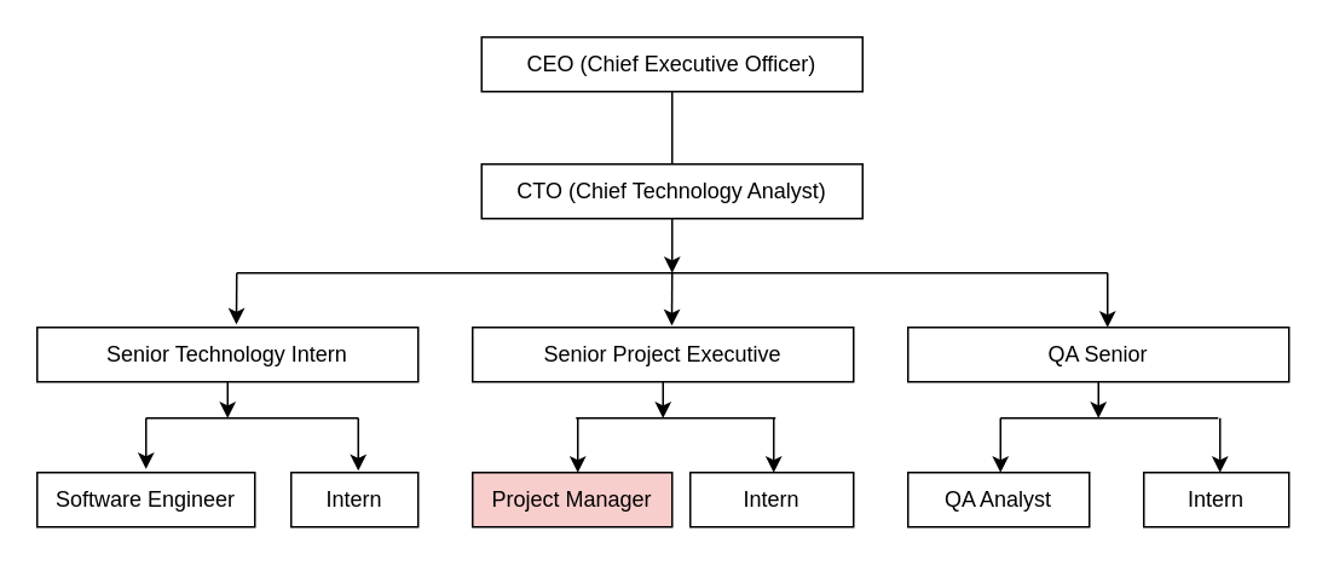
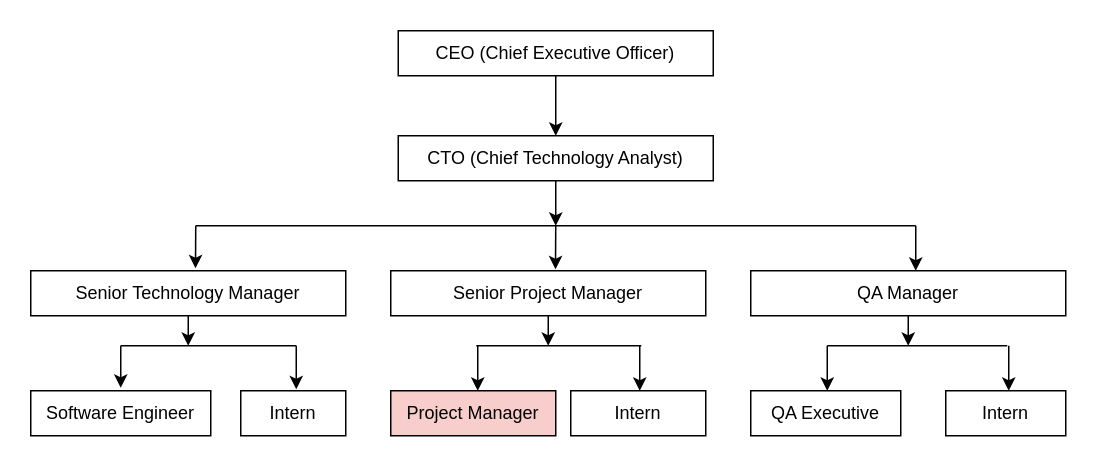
  <mxCell id="0" />
  <mxCell id="1" parent="0" />
- <mxCell id="2" style="edgeStyle=none;html=1;endArrow=none;" edge="1" parent="1" source="3" target="5"><mxGeometry relative="1" as="geometry" /></mxCell>
+ <mxCell id="2" style="edgeStyle=none;html=1;" edge="1" parent="1" source="3" target="5"><mxGeometry relative="1" as="geometry" /></mxCell>
  <mxCell id="3" value="CEO (Chief Executive Officer)" style="whiteSpace=wrap;html=1;" vertex="1" parent="1"><mxGeometry x="265" y="20" width="210" height="30" as="geometry" /></mxCell>
  <mxCell id="4" style="edgeStyle=none;html=1;" edge="1" parent="1" source="5"><mxGeometry relative="1" as="geometry"><mxPoint x="370" y="150" as="targetPoint" /></mxGeometry></mxCell>
  <mxCell id="5" value="CTO (Chief Technology Analyst)" style="whiteSpace=wrap;html=1;" vertex="1" parent="1"><mxGeometry x="265" y="90" width="210" height="30" as="geometry" /></mxCell>
  <mxCell id="6" style="edgeStyle=none;html=1;" edge="1" parent="1" source="7"><mxGeometry relative="1" as="geometry"><mxPoint x="125" y="230" as="targetPoint" /></mxGeometry></mxCell>
- <mxCell id="7" value="&lt;span style=&quot;color: rgb(0, 0, 0);&quot;&gt;Senior Technology Intern&lt;/span&gt;" style="whiteSpace=wrap;html=1;" vertex="1" parent="1"><mxGeometry x="20" y="180" width="210" height="30" as="geometry" /></mxCell>
+ <mxCell id="7" value="&lt;span style=&quot;color: rgb(0, 0, 0);&quot;&gt;Senior Technology Manager&lt;/span&gt;" style="whiteSpace=wrap;html=1;" vertex="1" parent="1"><mxGeometry x="20" y="180" width="210" height="30" as="geometry" /></mxCell>
  <mxCell id="8" style="edgeStyle=none;html=1;" edge="1" parent="1" source="9"><mxGeometry relative="1" as="geometry"><mxPoint x="365" y="230" as="targetPoint" /></mxGeometry></mxCell>
- <mxCell id="9" value="Senior Project Executive" style="whiteSpace=wrap;html=1;" vertex="1" parent="1"><mxGeometry x="260" y="180" width="210" height="30" as="geometry" /></mxCell>
+ <mxCell id="9" value="Senior Project Manager" style="whiteSpace=wrap;html=1;" vertex="1" parent="1"><mxGeometry x="260" y="180" width="210" height="30" as="geometry" /></mxCell>
  <mxCell id="10" style="edgeStyle=none;html=1;" edge="1" parent="1" source="11"><mxGeometry relative="1" as="geometry"><mxPoint x="605" y="230" as="targetPoint" /></mxGeometry></mxCell>
- <mxCell id="11" value="QA Senior" style="whiteSpace=wrap;html=1;" vertex="1" parent="1"><mxGeometry x="500" y="180" width="210" height="30" as="geometry" /></mxCell>
+ <mxCell id="11" value="QA Manager" style="whiteSpace=wrap;html=1;" vertex="1" parent="1"><mxGeometry x="500" y="180" width="210" height="30" as="geometry" /></mxCell>
  <mxCell id="12" value="Intern" style="whiteSpace=wrap;html=1;" vertex="1" parent="1"><mxGeometry x="160" y="260" width="70" height="30" as="geometry" /></mxCell>
  <mxCell id="13" value="Software Engineer" style="whiteSpace=wrap;html=1;" vertex="1" parent="1"><mxGeometry x="20" y="260" width="120" height="30" as="geometry" /></mxCell>
- <mxCell id="14" value="QA Analyst" style="whiteSpace=wrap;html=1;" vertex="1" parent="1"><mxGeometry x="500" y="260" width="100" height="30" as="geometry" /></mxCell>
+ <mxCell id="14" value="QA Executive" style="whiteSpace=wrap;html=1;" vertex="1" parent="1"><mxGeometry x="500" y="260" width="100" height="30" as="geometry" /></mxCell>
  <mxCell id="15" value="" style="endArrow=none;html=1;" edge="1" parent="1"><mxGeometry width="50" height="50" relative="1" as="geometry"><mxPoint x="130" y="150" as="sourcePoint" /><mxPoint x="610" y="150" as="targetPoint" /></mxGeometry></mxCell>
  <mxCell id="16" value="" style="edgeStyle=none;orthogonalLoop=1;jettySize=auto;html=1;entryX=0.523;entryY=-0.055;entryDx=0;entryDy=0;entryPerimeter=0;" edge="1" parent="1" target="7"><mxGeometry width="80" relative="1" as="geometry"><mxPoint x="130" y="150" as="sourcePoint" /><mxPoint x="460" y="270" as="targetPoint" /><Array as="points" /></mxGeometry></mxCell>
  <mxCell id="17" value="" style="edgeStyle=none;orthogonalLoop=1;jettySize=auto;html=1;entryX=0.523;entryY=-0.032;entryDx=0;entryDy=0;entryPerimeter=0;" edge="1" parent="1" target="9"><mxGeometry width="80" relative="1" as="geometry"><mxPoint x="370" y="150" as="sourcePoint" /><mxPoint x="367" y="180" as="targetPoint" /><Array as="points" /></mxGeometry></mxCell>
  <mxCell id="18" value="" style="edgeStyle=none;orthogonalLoop=1;jettySize=auto;html=1;" edge="1" parent="1"><mxGeometry width="80" relative="1" as="geometry"><mxPoint x="610" y="150" as="sourcePoint" /><mxPoint x="610" y="180" as="targetPoint" /><Array as="points" /></mxGeometry></mxCell>
  <mxCell id="19" value="" style="edgeStyle=none;orthogonalLoop=1;jettySize=auto;html=1;entryX=0.523;entryY=-0.055;entryDx=0;entryDy=0;entryPerimeter=0;" edge="1" parent="1"><mxGeometry width="80" relative="1" as="geometry"><mxPoint x="80" y="230" as="sourcePoint" /><mxPoint x="80" y="258" as="targetPoint" /><Array as="points" /></mxGeometry></mxCell>
  <mxCell id="20" value="" style="edgeStyle=none;orthogonalLoop=1;jettySize=auto;html=1;entryX=0.523;entryY=-0.032;entryDx=0;entryDy=0;entryPerimeter=0;" edge="1" parent="1"><mxGeometry width="80" relative="1" as="geometry"><mxPoint x="197" y="230" as="sourcePoint" /><mxPoint x="197" y="259" as="targetPoint" /><Array as="points" /></mxGeometry></mxCell>
  <mxCell id="21" value="" style="edgeStyle=none;orthogonalLoop=1;jettySize=auto;html=1;" edge="1" parent="1"><mxGeometry width="80" relative="1" as="geometry"><mxPoint x="551" y="230" as="sourcePoint" /><mxPoint x="551" y="260" as="targetPoint" /><Array as="points" /></mxGeometry></mxCell>
  <mxCell id="22" value="Project Manager" style="whiteSpace=wrap;html=1;fillColor=#f8cecc;" vertex="1" parent="1"><mxGeometry x="260" y="260" width="110" height="30" as="geometry" /></mxCell>
  <mxCell id="23" value="" style="edgeStyle=none;orthogonalLoop=1;jettySize=auto;html=1;" edge="1" parent="1"><mxGeometry width="80" relative="1" as="geometry"><mxPoint x="318" y="230" as="sourcePoint" /><mxPoint x="318" y="260" as="targetPoint" /><Array as="points" /></mxGeometry></mxCell>
  <mxCell id="24" value="Intern" style="whiteSpace=wrap;html=1;" vertex="1" parent="1"><mxGeometry x="380" y="260" width="90" height="30" as="geometry" /></mxCell>
  <mxCell id="25" value="Intern" style="whiteSpace=wrap;html=1;" vertex="1" parent="1"><mxGeometry x="630" y="260" width="80" height="30" as="geometry" /></mxCell>
  <mxCell id="26" style="edgeStyle=none;html=1;" edge="1" parent="1"><mxGeometry relative="1" as="geometry"><mxPoint x="426" y="260" as="targetPoint" /><mxPoint x="426" y="230" as="sourcePoint" /></mxGeometry></mxCell>
  <mxCell id="27" style="edgeStyle=none;html=1;" edge="1" parent="1"><mxGeometry relative="1" as="geometry"><mxPoint x="672" y="260" as="targetPoint" /><mxPoint x="672" y="230" as="sourcePoint" /></mxGeometry></mxCell>
  <mxCell id="28" value="" style="endArrow=none;html=1;" edge="1" parent="1"><mxGeometry width="50" height="50" relative="1" as="geometry"><mxPoint x="80" y="230" as="sourcePoint" /><mxPoint x="197" y="230" as="targetPoint" /></mxGeometry></mxCell>
  <mxCell id="29" value="" style="endArrow=none;html=1;" edge="1" parent="1"><mxGeometry width="50" height="50" relative="1" as="geometry"><mxPoint x="317" y="230" as="sourcePoint" /><mxPoint x="427" y="230" as="targetPoint" /></mxGeometry></mxCell>
  <mxCell id="30" value="" style="endArrow=none;html=1;" edge="1" parent="1"><mxGeometry width="50" height="50" relative="1" as="geometry"><mxPoint x="551" y="230" as="sourcePoint" /><mxPoint x="671" y="230" as="targetPoint" /></mxGeometry></mxCell>
